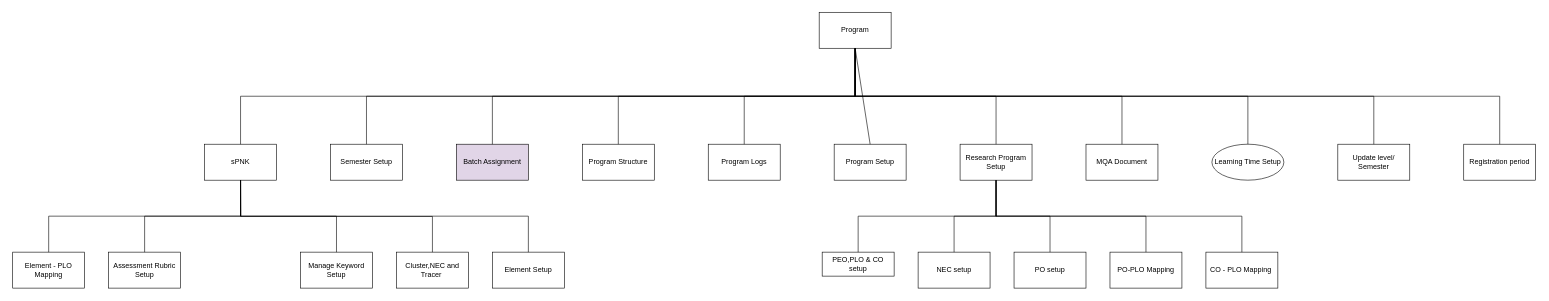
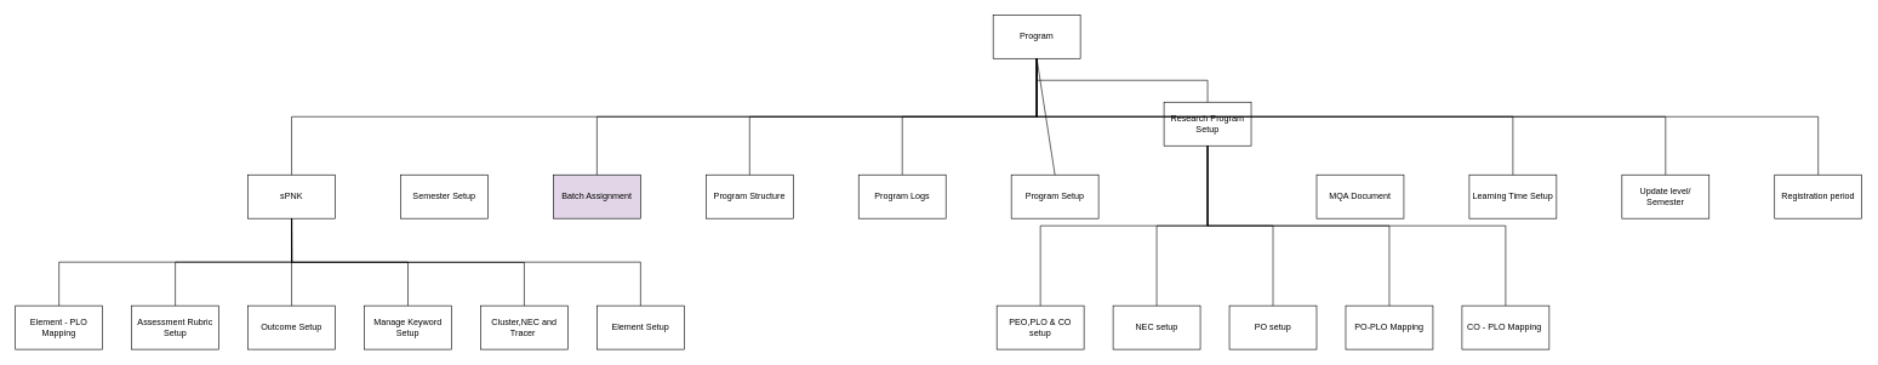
  <mxCell id="0" />
  <mxCell id="1" parent="0" />
  <mxCell id="2" value="Program" style="rounded=0;whiteSpace=wrap;html=1;" vertex="1" parent="1"><mxGeometry x="1365" y="20" width="120" height="60" as="geometry" /></mxCell>
  <mxCell id="3" value="Program Setup" style="rounded=0;whiteSpace=wrap;html=1;" vertex="1" parent="1"><mxGeometry x="1390" y="240" width="120" height="60" as="geometry" /></mxCell>
  <mxCell id="4" value="Program Logs" style="rounded=0;whiteSpace=wrap;html=1;" vertex="1" parent="1"><mxGeometry x="1180" y="240" width="120" height="60" as="geometry" /></mxCell>
  <mxCell id="5" value="Program Structure" style="rounded=0;whiteSpace=wrap;html=1;" vertex="1" parent="1"><mxGeometry x="970" y="240" width="120" height="60" as="geometry" /></mxCell>
  <mxCell id="6" value="Batch Assignment" style="rounded=0;whiteSpace=wrap;html=1;fillColor=#e1d5e7;" vertex="1" parent="1"><mxGeometry x="760" y="240" width="120" height="60" as="geometry" /></mxCell>
  <mxCell id="7" value="Semester Setup" style="rounded=0;whiteSpace=wrap;html=1;" vertex="1" parent="1"><mxGeometry x="550" y="240" width="120" height="60" as="geometry" /></mxCell>
- <mxCell id="8" value="Learning Time Setup" style="ellipse;whiteSpace=wrap;html=1;" vertex="1" parent="1"><mxGeometry x="2020" y="240" width="120" height="60" as="geometry" /></mxCell>
+ <mxCell id="8" value="Learning Time Setup" style="rounded=0;whiteSpace=wrap;html=1;" vertex="1" parent="1"><mxGeometry x="2020" y="240" width="120" height="60" as="geometry" /></mxCell>
  <mxCell id="9" value="Registration period" style="rounded=0;whiteSpace=wrap;html=1;" vertex="1" parent="1"><mxGeometry x="2440" y="240" width="120" height="60" as="geometry" /></mxCell>
  <mxCell id="10" value="Update level/ Semester" style="rounded=0;whiteSpace=wrap;html=1;" vertex="1" parent="1"><mxGeometry x="2230" y="240" width="120" height="60" as="geometry" /></mxCell>
- <mxCell id="11" value="Research Program Setup" style="rounded=0;whiteSpace=wrap;html=1;" vertex="1" parent="1"><mxGeometry x="1600" y="240" width="120" height="60" as="geometry" /></mxCell>
+ <mxCell id="11" value="Research Program Setup" style="rounded=0;whiteSpace=wrap;html=1;" vertex="1" parent="1"><mxGeometry x="1600" y="140" width="120" height="60" as="geometry" /></mxCell>
  <mxCell id="12" value="sPNK" style="rounded=0;whiteSpace=wrap;html=1;" vertex="1" parent="1"><mxGeometry x="340" y="240" width="120" height="60" as="geometry" /></mxCell>
  <mxCell id="13" value="MQA Document" style="rounded=0;whiteSpace=wrap;html=1;" vertex="1" parent="1"><mxGeometry x="1810" y="240" width="120" height="60" as="geometry" /></mxCell>
  <mxCell id="14" value="" style="endArrow=none;html=1;rounded=0;entryX=0.5;entryY=1;entryDx=0;entryDy=0;exitX=0.5;exitY=0;exitDx=0;exitDy=0;" edge="1" parent="1" source="3" target="2"><mxGeometry width="50" height="50" relative="1" as="geometry"><mxPoint x="1400" y="180" as="sourcePoint" /><mxPoint x="1450" y="130" as="targetPoint" /></mxGeometry></mxCell>
  <mxCell id="15" value="" style="endArrow=none;html=1;rounded=0;entryX=0.5;entryY=1;entryDx=0;entryDy=0;exitX=0.5;exitY=0;exitDx=0;exitDy=0;edgeStyle=orthogonalEdgeStyle;" edge="1" parent="1" source="4" target="2"><mxGeometry width="50" height="50" relative="1" as="geometry"><mxPoint x="1220" y="150" as="sourcePoint" /><mxPoint x="1270" y="100" as="targetPoint" /></mxGeometry></mxCell>
  <mxCell id="16" value="" style="endArrow=none;html=1;rounded=0;entryX=0.5;entryY=1;entryDx=0;entryDy=0;exitX=0.5;exitY=0;exitDx=0;exitDy=0;edgeStyle=orthogonalEdgeStyle;" edge="1" parent="1" source="5" target="2"><mxGeometry width="50" height="50" relative="1" as="geometry"><mxPoint x="1080" y="130" as="sourcePoint" /><mxPoint x="1130" y="80" as="targetPoint" /></mxGeometry></mxCell>
  <mxCell id="17" value="" style="endArrow=none;html=1;rounded=0;entryX=0.5;entryY=1;entryDx=0;entryDy=0;exitX=0.5;exitY=0;exitDx=0;exitDy=0;edgeStyle=orthogonalEdgeStyle;" edge="1" parent="1" source="6" target="2"><mxGeometry width="50" height="50" relative="1" as="geometry"><mxPoint x="840" y="220" as="sourcePoint" /><mxPoint x="890" y="170" as="targetPoint" /></mxGeometry></mxCell>
- <mxCell id="18" value="" style="endArrow=none;html=1;rounded=0;entryX=0.5;entryY=1;entryDx=0;entryDy=0;exitX=0.5;exitY=0;exitDx=0;exitDy=0;edgeStyle=orthogonalEdgeStyle;" edge="1" parent="1" source="7" target="2"><mxGeometry width="50" height="50" relative="1" as="geometry"><mxPoint x="660" y="210" as="sourcePoint" /><mxPoint x="710" y="160" as="targetPoint" /></mxGeometry></mxCell>
  <mxCell id="19" value="" style="endArrow=none;html=1;rounded=0;entryX=0.5;entryY=1;entryDx=0;entryDy=0;exitX=0.5;exitY=0;exitDx=0;exitDy=0;edgeStyle=orthogonalEdgeStyle;" edge="1" parent="1" source="8" target="2"><mxGeometry width="50" height="50" relative="1" as="geometry"><mxPoint x="580" y="210" as="sourcePoint" /><mxPoint x="620" y="160" as="targetPoint" /></mxGeometry></mxCell>
  <mxCell id="20" value="" style="endArrow=none;html=1;rounded=0;entryX=0.5;entryY=1;entryDx=0;entryDy=0;exitX=0.5;exitY=0;exitDx=0;exitDy=0;edgeStyle=orthogonalEdgeStyle;" edge="1" parent="1" source="11" target="2"><mxGeometry width="50" height="50" relative="1" as="geometry"><mxPoint x="1600" y="150" as="sourcePoint" /><mxPoint x="1650" y="100" as="targetPoint" /></mxGeometry></mxCell>
- <mxCell id="21" value="" style="endArrow=none;html=1;rounded=0;entryX=0.5;entryY=1;entryDx=0;entryDy=0;exitX=0.5;exitY=0;exitDx=0;exitDy=0;edgeStyle=orthogonalEdgeStyle;" edge="1" parent="1" source="13" target="2"><mxGeometry width="50" height="50" relative="1" as="geometry"><mxPoint x="1770" y="230" as="sourcePoint" /><mxPoint x="1820" y="180" as="targetPoint" /></mxGeometry></mxCell>
  <mxCell id="22" value="" style="endArrow=none;html=1;rounded=0;entryX=0.5;entryY=1;entryDx=0;entryDy=0;exitX=0.5;exitY=0;exitDx=0;exitDy=0;edgeStyle=orthogonalEdgeStyle;" edge="1" parent="1" source="12" target="2"><mxGeometry width="50" height="50" relative="1" as="geometry"><mxPoint x="2040" y="190" as="sourcePoint" /><mxPoint x="2090" y="140" as="targetPoint" /></mxGeometry></mxCell>
  <mxCell id="23" value="" style="endArrow=none;html=1;rounded=0;entryX=0.5;entryY=1;entryDx=0;entryDy=0;exitX=0.5;exitY=0;exitDx=0;exitDy=0;edgeStyle=orthogonalEdgeStyle;" edge="1" parent="1" source="10" target="2"><mxGeometry width="50" height="50" relative="1" as="geometry"><mxPoint x="2210" y="160" as="sourcePoint" /><mxPoint x="2260" y="110" as="targetPoint" /></mxGeometry></mxCell>
  <mxCell id="24" value="" style="endArrow=none;html=1;rounded=0;exitX=0.5;exitY=0;exitDx=0;exitDy=0;entryX=0.5;entryY=1;entryDx=0;entryDy=0;edgeStyle=orthogonalEdgeStyle;" edge="1" parent="1" source="9" target="2"><mxGeometry width="50" height="50" relative="1" as="geometry"><mxPoint x="2370" y="210" as="sourcePoint" /><mxPoint x="1750" y="50" as="targetPoint" /></mxGeometry></mxCell>
- <mxCell id="25" value="PEO,PLO &amp;amp; CO setup" style="rounded=0;whiteSpace=wrap;html=1;" vertex="1" parent="1"><mxGeometry x="1370" y="420" width="120" height="40" as="geometry" /></mxCell>
+ <mxCell id="25" value="PEO,PLO &amp;amp; CO setup" style="rounded=0;whiteSpace=wrap;html=1;" vertex="1" parent="1"><mxGeometry x="1370" y="420" width="120" height="60" as="geometry" /></mxCell>
  <mxCell id="26" value="NEC setup" style="rounded=0;whiteSpace=wrap;html=1;" vertex="1" parent="1"><mxGeometry x="1530" y="420" width="120" height="60" as="geometry" /></mxCell>
  <mxCell id="27" value="PO setup" style="rounded=0;whiteSpace=wrap;html=1;" vertex="1" parent="1"><mxGeometry x="1690" y="420" width="120" height="60" as="geometry" /></mxCell>
  <mxCell id="28" value="PO-PLO Mapping" style="rounded=0;whiteSpace=wrap;html=1;" vertex="1" parent="1"><mxGeometry x="1850" y="420" width="120" height="60" as="geometry" /></mxCell>
  <mxCell id="29" value="CO - PLO Mapping&amp;nbsp;" style="rounded=0;whiteSpace=wrap;html=1;" vertex="1" parent="1"><mxGeometry x="2010" y="420" width="120" height="60" as="geometry" /></mxCell>
  <mxCell id="30" value="" style="endArrow=none;html=1;rounded=0;entryX=0.5;entryY=1;entryDx=0;entryDy=0;exitX=0.5;exitY=0;exitDx=0;exitDy=0;edgeStyle=orthogonalEdgeStyle;" edge="1" parent="1" source="25" target="11"><mxGeometry width="50" height="50" relative="1" as="geometry"><mxPoint x="1520" y="400" as="sourcePoint" /><mxPoint x="1570" y="350" as="targetPoint" /></mxGeometry></mxCell>
  <mxCell id="31" value="" style="endArrow=none;html=1;rounded=0;entryX=0.5;entryY=1;entryDx=0;entryDy=0;exitX=0.5;exitY=0;exitDx=0;exitDy=0;edgeStyle=orthogonalEdgeStyle;" edge="1" parent="1" source="26" target="11"><mxGeometry width="50" height="50" relative="1" as="geometry"><mxPoint x="1740" y="390" as="sourcePoint" /><mxPoint x="1790" y="340" as="targetPoint" /></mxGeometry></mxCell>
  <mxCell id="32" value="" style="endArrow=none;html=1;rounded=0;entryX=0.5;entryY=1;entryDx=0;entryDy=0;exitX=0.5;exitY=0;exitDx=0;exitDy=0;edgeStyle=orthogonalEdgeStyle;" edge="1" parent="1" source="27" target="11"><mxGeometry width="50" height="50" relative="1" as="geometry"><mxPoint x="1820" y="400" as="sourcePoint" /><mxPoint x="1870" y="350" as="targetPoint" /></mxGeometry></mxCell>
  <mxCell id="33" value="" style="endArrow=none;html=1;rounded=0;entryX=0.5;entryY=1;entryDx=0;entryDy=0;exitX=0.5;exitY=0;exitDx=0;exitDy=0;edgeStyle=orthogonalEdgeStyle;" edge="1" parent="1" source="28" target="11"><mxGeometry width="50" height="50" relative="1" as="geometry"><mxPoint x="1860" y="580" as="sourcePoint" /><mxPoint x="1910" y="530" as="targetPoint" /></mxGeometry></mxCell>
  <mxCell id="34" value="" style="endArrow=none;html=1;rounded=0;entryX=0.5;entryY=1;entryDx=0;entryDy=0;exitX=0.5;exitY=0;exitDx=0;exitDy=0;edgeStyle=orthogonalEdgeStyle;" edge="1" parent="1" source="29" target="11"><mxGeometry width="50" height="50" relative="1" as="geometry"><mxPoint x="1810" y="600" as="sourcePoint" /><mxPoint x="1860" y="550" as="targetPoint" /></mxGeometry></mxCell>
+ <mxCell id="35" value="Outcome Setup" style="rounded=0;whiteSpace=wrap;html=1;" vertex="1" parent="1"><mxGeometry x="340" y="420" width="120" height="60" as="geometry" /></mxCell>
  <mxCell id="36" value="Manage Keyword Setup" style="rounded=0;whiteSpace=wrap;html=1;" vertex="1" parent="1"><mxGeometry x="500" y="420" width="120" height="60" as="geometry" /></mxCell>
  <mxCell id="37" value="Assessment Rubric Setup" style="rounded=0;whiteSpace=wrap;html=1;" vertex="1" parent="1"><mxGeometry x="180" y="420" width="120" height="60" as="geometry" /></mxCell>
  <mxCell id="38" value="Cluster,NEC and Tracer&amp;nbsp;" style="rounded=0;whiteSpace=wrap;html=1;" vertex="1" parent="1"><mxGeometry x="660" y="420" width="120" height="60" as="geometry" /></mxCell>
  <mxCell id="39" value="Element Setup" style="rounded=0;whiteSpace=wrap;html=1;" vertex="1" parent="1"><mxGeometry x="820" y="420" width="120" height="60" as="geometry" /></mxCell>
  <mxCell id="40" value="Element - PLO Mapping" style="rounded=0;whiteSpace=wrap;html=1;" vertex="1" parent="1"><mxGeometry x="20" y="420" width="120" height="60" as="geometry" /></mxCell>
  <mxCell id="41" value="" style="endArrow=none;html=1;rounded=0;entryX=0.5;entryY=1;entryDx=0;entryDy=0;exitX=0.5;exitY=0;exitDx=0;exitDy=0;edgeStyle=orthogonalEdgeStyle;" edge="1" parent="1" source="40" target="12"><mxGeometry width="50" height="50" relative="1" as="geometry"><mxPoint x="200" y="380" as="sourcePoint" /><mxPoint x="250" y="330" as="targetPoint" /></mxGeometry></mxCell>
  <mxCell id="42" value="" style="endArrow=none;html=1;rounded=0;entryX=0.5;entryY=1;entryDx=0;entryDy=0;exitX=0.5;exitY=0;exitDx=0;exitDy=0;edgeStyle=orthogonalEdgeStyle;" edge="1" parent="1" source="37" target="12"><mxGeometry width="50" height="50" relative="1" as="geometry"><mxPoint x="320" y="640" as="sourcePoint" /><mxPoint x="370" y="590" as="targetPoint" /></mxGeometry></mxCell>
+ <mxCell id="43" value="" style="endArrow=none;html=1;rounded=0;entryX=0.5;entryY=1;entryDx=0;entryDy=0;exitX=0.5;exitY=0;exitDx=0;exitDy=0;" edge="1" parent="1" source="35" target="12"><mxGeometry width="50" height="50" relative="1" as="geometry"><mxPoint x="410" y="610" as="sourcePoint" /><mxPoint x="460" y="560" as="targetPoint" /></mxGeometry></mxCell>
  <mxCell id="44" value="" style="endArrow=none;html=1;rounded=0;entryX=0.5;entryY=1;entryDx=0;entryDy=0;exitX=0.5;exitY=0;exitDx=0;exitDy=0;edgeStyle=orthogonalEdgeStyle;" edge="1" parent="1" source="36" target="12"><mxGeometry width="50" height="50" relative="1" as="geometry"><mxPoint x="470" y="550" as="sourcePoint" /><mxPoint x="520" y="500" as="targetPoint" /></mxGeometry></mxCell>
  <mxCell id="45" value="" style="endArrow=none;html=1;rounded=0;exitX=0.5;exitY=0;exitDx=0;exitDy=0;edgeStyle=orthogonalEdgeStyle;" edge="1" parent="1" source="38"><mxGeometry width="50" height="50" relative="1" as="geometry"><mxPoint x="610" y="630" as="sourcePoint" /><mxPoint x="400" y="300" as="targetPoint" /></mxGeometry></mxCell>
  <mxCell id="46" value="" style="endArrow=none;html=1;rounded=0;entryX=0.5;entryY=1;entryDx=0;entryDy=0;exitX=0.5;exitY=0;exitDx=0;exitDy=0;edgeStyle=orthogonalEdgeStyle;" edge="1" parent="1" source="39" target="12"><mxGeometry width="50" height="50" relative="1" as="geometry"><mxPoint x="870" y="570" as="sourcePoint" /><mxPoint x="920" y="520" as="targetPoint" /></mxGeometry></mxCell>
